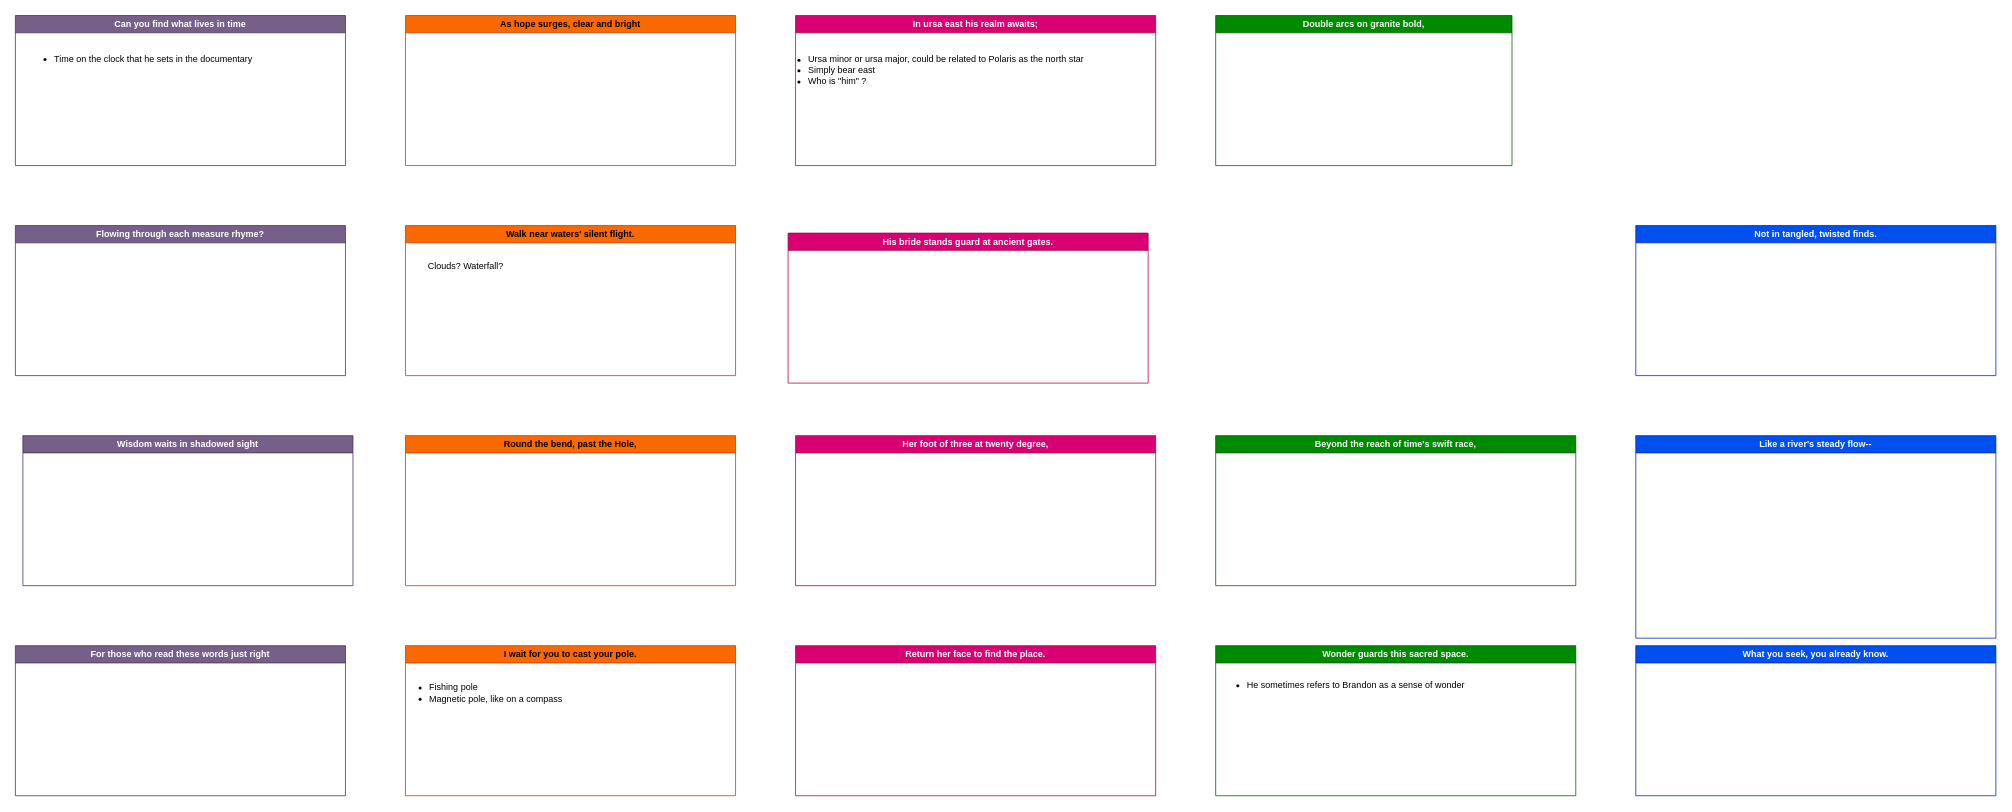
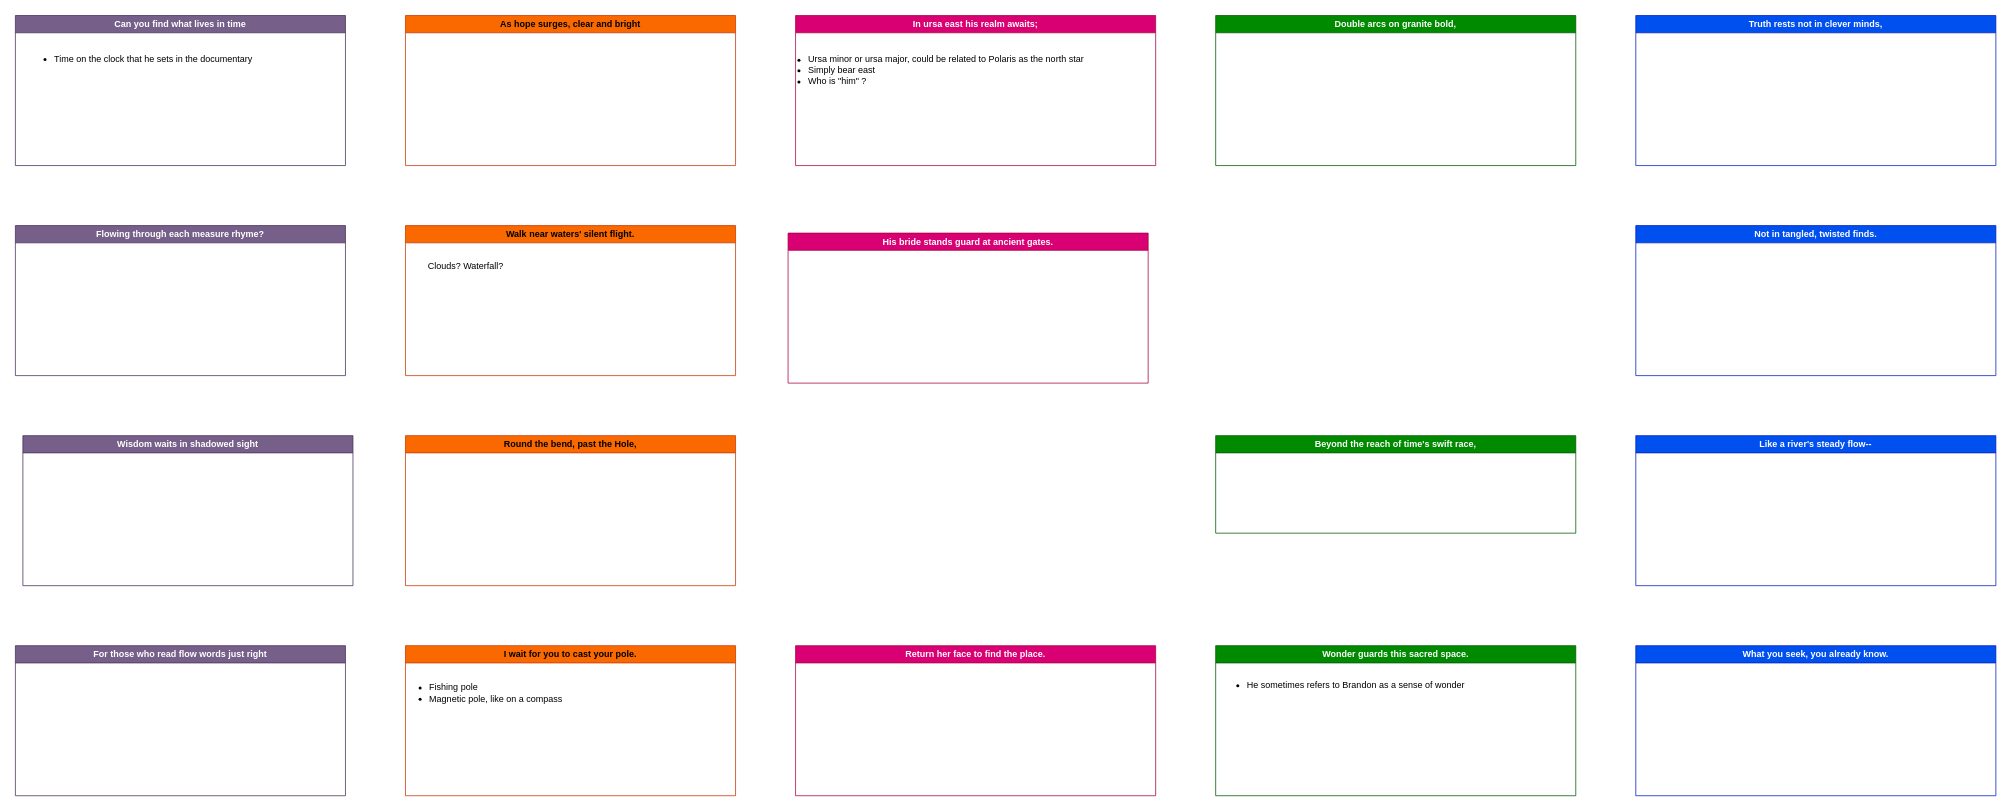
  <mxCell id="0" />
  <mxCell id="1" parent="0" />
  <mxCell id="2" value="Can you find what lives in time" style="swimlane;whiteSpace=wrap;html=1;fillColor=#76608a;fontColor=#ffffff;strokeColor=#432D57;" vertex="1" parent="1"><mxGeometry x="20" y="20" width="440" height="200" as="geometry" /></mxCell>
  <mxCell id="3" value="&lt;ul&gt;&lt;li&gt;Time on the clock that he sets in the documentary&lt;/li&gt;&lt;/ul&gt;" style="text;html=1;align=left;verticalAlign=middle;resizable=0;points=[];autosize=1;strokeColor=none;fillColor=none;" vertex="1" parent="2"><mxGeometry x="10" y="33" width="330" height="50" as="geometry" /></mxCell>
  <mxCell id="4" value="Flowing through each measure rhyme?" style="swimlane;whiteSpace=wrap;html=1;fillColor=#76608a;fontColor=#ffffff;strokeColor=#432D57;" vertex="1" parent="1"><mxGeometry x="20" y="300" width="440" height="200" as="geometry" /></mxCell>
  <mxCell id="5" value="Wisdom waits in shadowed sight" style="swimlane;whiteSpace=wrap;html=1;fillColor=#76608a;fontColor=#ffffff;strokeColor=#432D57;" vertex="1" parent="1"><mxGeometry x="30" y="580" width="440" height="200" as="geometry" /></mxCell>
- <mxCell id="6" value="For those who read these words just right" style="swimlane;whiteSpace=wrap;html=1;fillColor=#76608a;fontColor=#ffffff;strokeColor=#432D57;" vertex="1" parent="1"><mxGeometry x="20" y="860" width="440" height="200" as="geometry" /></mxCell>
+ <mxCell id="6" value="For those who read flow words just right" style="swimlane;whiteSpace=wrap;html=1;fillColor=#76608a;fontColor=#ffffff;strokeColor=#432D57;" vertex="1" parent="1"><mxGeometry x="20" y="860" width="440" height="200" as="geometry" /></mxCell>
  <mxCell id="7" value="As hope surges, clear and bright" style="swimlane;whiteSpace=wrap;html=1;fillColor=#fa6800;fontColor=#000000;strokeColor=#C73500;" vertex="1" parent="1"><mxGeometry x="540" y="20" width="440" height="200" as="geometry" /></mxCell>
  <mxCell id="8" value="Walk near waters' silent flight." style="swimlane;whiteSpace=wrap;html=1;fillColor=#fa6800;fontColor=#000000;strokeColor=#C73500;" vertex="1" parent="1"><mxGeometry x="540" y="300" width="440" height="200" as="geometry" /></mxCell>
  <mxCell id="9" value="Clouds? Waterfall?" style="text;html=1;align=center;verticalAlign=middle;resizable=0;points=[];autosize=1;strokeColor=none;fillColor=none;" vertex="1" parent="8"><mxGeometry x="20" y="40" width="120" height="30" as="geometry" /></mxCell>
  <mxCell id="10" value="Round the bend, past the Hole," style="swimlane;whiteSpace=wrap;html=1;fillColor=#fa6800;fontColor=#000000;strokeColor=#C73500;" vertex="1" parent="1"><mxGeometry x="540" y="580" width="440" height="200" as="geometry" /></mxCell>
  <mxCell id="11" value="I wait for you to cast your pole." style="swimlane;whiteSpace=wrap;html=1;fillColor=#fa6800;fontColor=#000000;strokeColor=#C73500;" vertex="1" parent="1"><mxGeometry x="540" y="860" width="440" height="200" as="geometry" /></mxCell>
  <mxCell id="12" value="&lt;ul&gt;&lt;li&gt;Fishing pole&lt;/li&gt;&lt;li&gt;Magnetic pole, like on a compass&lt;/li&gt;&lt;/ul&gt;" style="text;html=1;align=left;verticalAlign=middle;resizable=0;points=[];autosize=1;strokeColor=none;fillColor=none;" vertex="1" parent="11"><mxGeometry x="-10" y="28" width="240" height="70" as="geometry" /></mxCell>
  <mxCell id="13" value="In ursa east his realm awaits;" style="swimlane;whiteSpace=wrap;html=1;fillColor=#d80073;fontColor=#ffffff;strokeColor=#A50040;" vertex="1" parent="1"><mxGeometry x="1060" y="20" width="480" height="200" as="geometry" /></mxCell>
  <mxCell id="14" value="&lt;ul&gt;&lt;li&gt;Ursa minor or ursa major, could be related to Polaris as the north star&lt;/li&gt;&lt;li&gt;Simply bear east&lt;/li&gt;&lt;li&gt;Who is &quot;him&quot; ?&lt;/li&gt;&lt;/ul&gt;" style="text;html=1;align=left;verticalAlign=middle;resizable=0;points=[];autosize=1;strokeColor=none;fillColor=none;" vertex="1" parent="13"><mxGeometry x="-25" y="33" width="430" height="80" as="geometry" /></mxCell>
  <mxCell id="15" value="His bride stands guard at ancient gates." style="swimlane;whiteSpace=wrap;html=1;fillColor=#d80073;fontColor=#ffffff;strokeColor=#A50040;" vertex="1" parent="1"><mxGeometry x="1050" y="310" width="480" height="200" as="geometry" /></mxCell>
- <mxCell id="16" value="Her foot of three at twenty degree," style="swimlane;whiteSpace=wrap;html=1;fillColor=#d80073;fontColor=#ffffff;strokeColor=#A50040;" vertex="1" parent="1"><mxGeometry x="1060" y="580" width="480" height="200" as="geometry" /></mxCell>
  <mxCell id="17" value="Return her face to find the place." style="swimlane;whiteSpace=wrap;html=1;fillColor=#d80073;fontColor=#ffffff;strokeColor=#A50040;" vertex="1" parent="1"><mxGeometry x="1060" y="860" width="480" height="200" as="geometry" /></mxCell>
- <mxCell id="18" value="Double arcs on granite bold," style="swimlane;whiteSpace=wrap;html=1;fillColor=#008a00;fontColor=#ffffff;strokeColor=#005700;" vertex="1" parent="1"><mxGeometry x="1620" y="20" width="395" height="200" as="geometry" /></mxCell>
- <mxCell id="19" value="Beyond the reach of time's swift race," style="swimlane;whiteSpace=wrap;html=1;fillColor=#008a00;fontColor=#ffffff;strokeColor=#005700;" vertex="1" parent="1"><mxGeometry x="1620" y="580" width="480" height="200" as="geometry" /></mxCell>
+ <mxCell id="18" value="Double arcs on granite bold," style="swimlane;whiteSpace=wrap;html=1;fillColor=#008a00;fontColor=#ffffff;strokeColor=#005700;" vertex="1" parent="1"><mxGeometry x="1620" y="20" width="480" height="200" as="geometry" /></mxCell>
+ <mxCell id="19" value="Beyond the reach of time's swift race," style="swimlane;whiteSpace=wrap;html=1;fillColor=#008a00;fontColor=#ffffff;strokeColor=#005700;" vertex="1" parent="1"><mxGeometry x="1620" y="580" width="480" height="130" as="geometry" /></mxCell>
  <mxCell id="20" value="Wonder guards this sacred space." style="swimlane;whiteSpace=wrap;html=1;fillColor=#008a00;fontColor=#ffffff;strokeColor=#005700;" vertex="1" parent="1"><mxGeometry x="1620" y="860" width="480" height="200" as="geometry" /></mxCell>
  <mxCell id="21" value="&lt;ul&gt;&lt;li&gt;He sometimes refers to Brandon as a sense of wonder&lt;/li&gt;&lt;/ul&gt;" style="text;html=1;align=left;verticalAlign=middle;resizable=0;points=[];autosize=1;strokeColor=none;fillColor=none;" vertex="1" parent="20"><mxGeometry y="28" width="350" height="50" as="geometry" /></mxCell>
+ <mxCell id="22" value="Truth rests not in clever minds," style="swimlane;whiteSpace=wrap;html=1;fillColor=#0050ef;fontColor=#ffffff;strokeColor=#001DBC;" vertex="1" parent="1"><mxGeometry x="2180" y="20" width="480" height="200" as="geometry" /></mxCell>
  <mxCell id="23" value="Not in tangled, twisted finds." style="swimlane;whiteSpace=wrap;html=1;fillColor=#0050ef;fontColor=#ffffff;strokeColor=#001DBC;" vertex="1" parent="1"><mxGeometry x="2180" y="300" width="480" height="200" as="geometry" /></mxCell>
- <mxCell id="24" value="Like a river's steady flow--" style="swimlane;whiteSpace=wrap;html=1;fillColor=#0050ef;fontColor=#ffffff;strokeColor=#001DBC;" vertex="1" parent="1"><mxGeometry x="2180" y="580" width="480" height="270" as="geometry" /></mxCell>
+ <mxCell id="24" value="Like a river's steady flow--" style="swimlane;whiteSpace=wrap;html=1;fillColor=#0050ef;fontColor=#ffffff;strokeColor=#001DBC;" vertex="1" parent="1"><mxGeometry x="2180" y="580" width="480" height="200" as="geometry" /></mxCell>
  <mxCell id="25" value="What you seek, you already know." style="swimlane;whiteSpace=wrap;html=1;fillColor=#0050ef;fontColor=#ffffff;strokeColor=#001DBC;" vertex="1" parent="1"><mxGeometry x="2180" y="860" width="480" height="200" as="geometry" /></mxCell>
